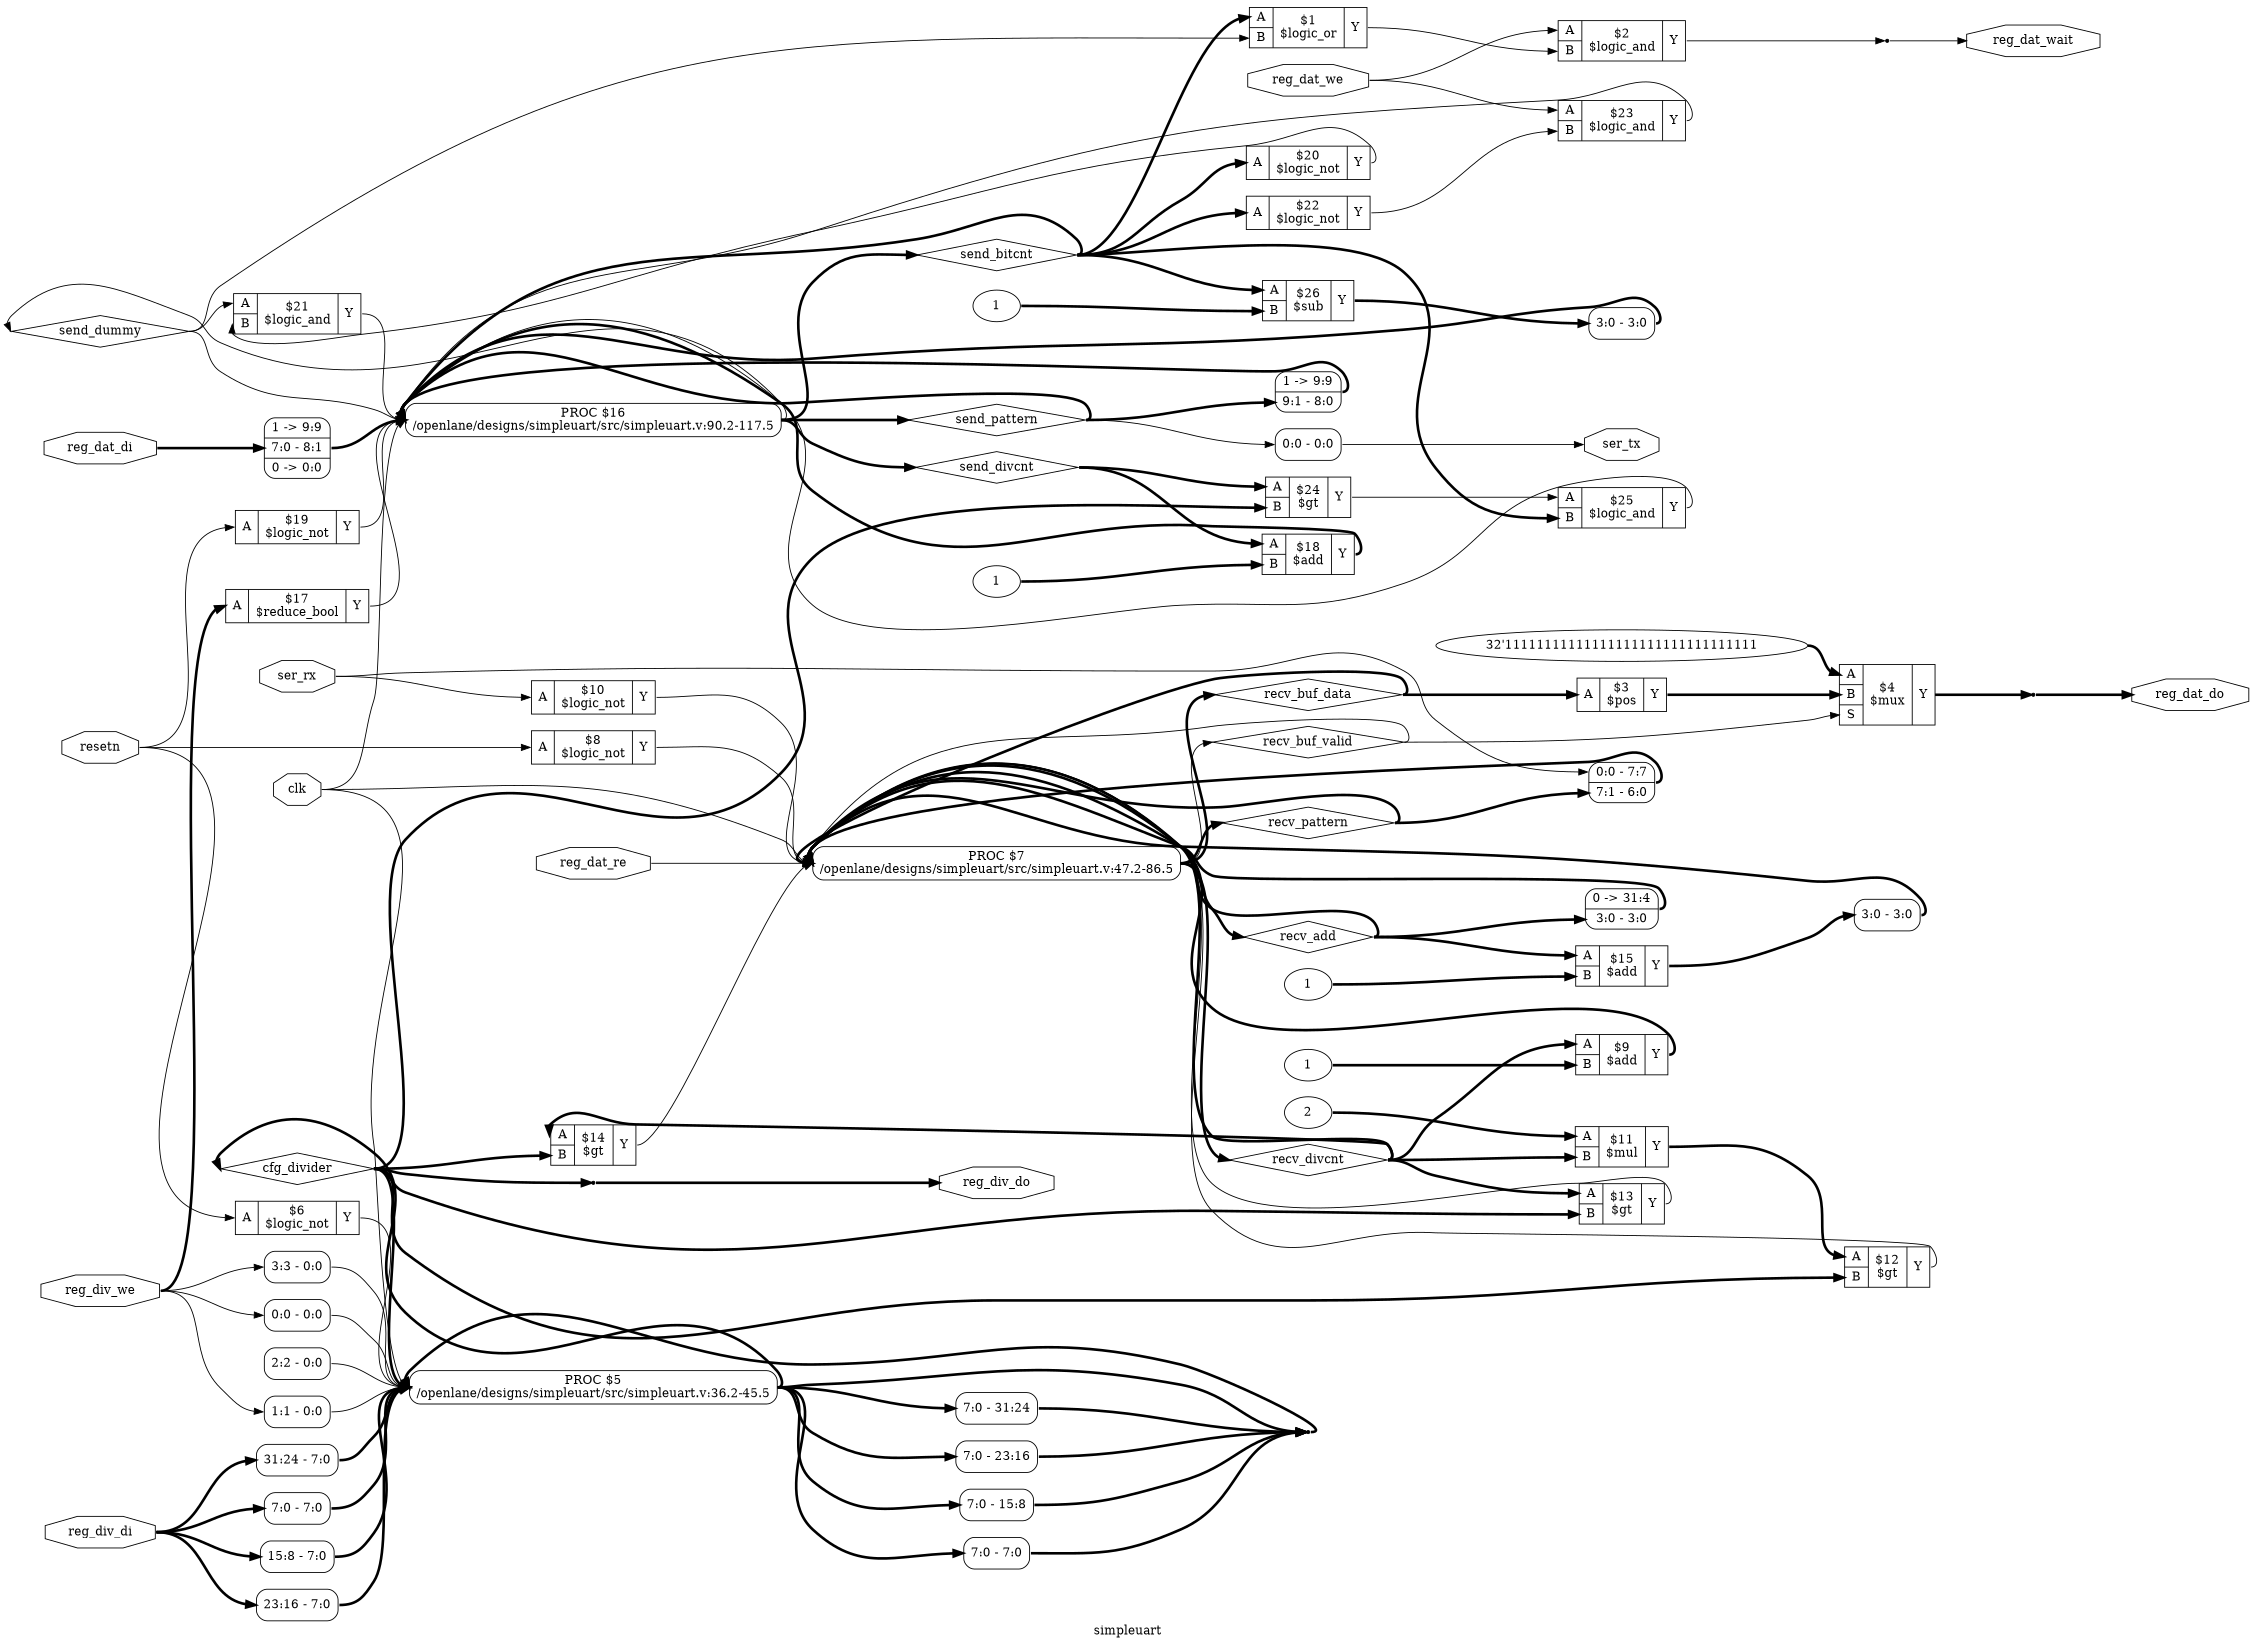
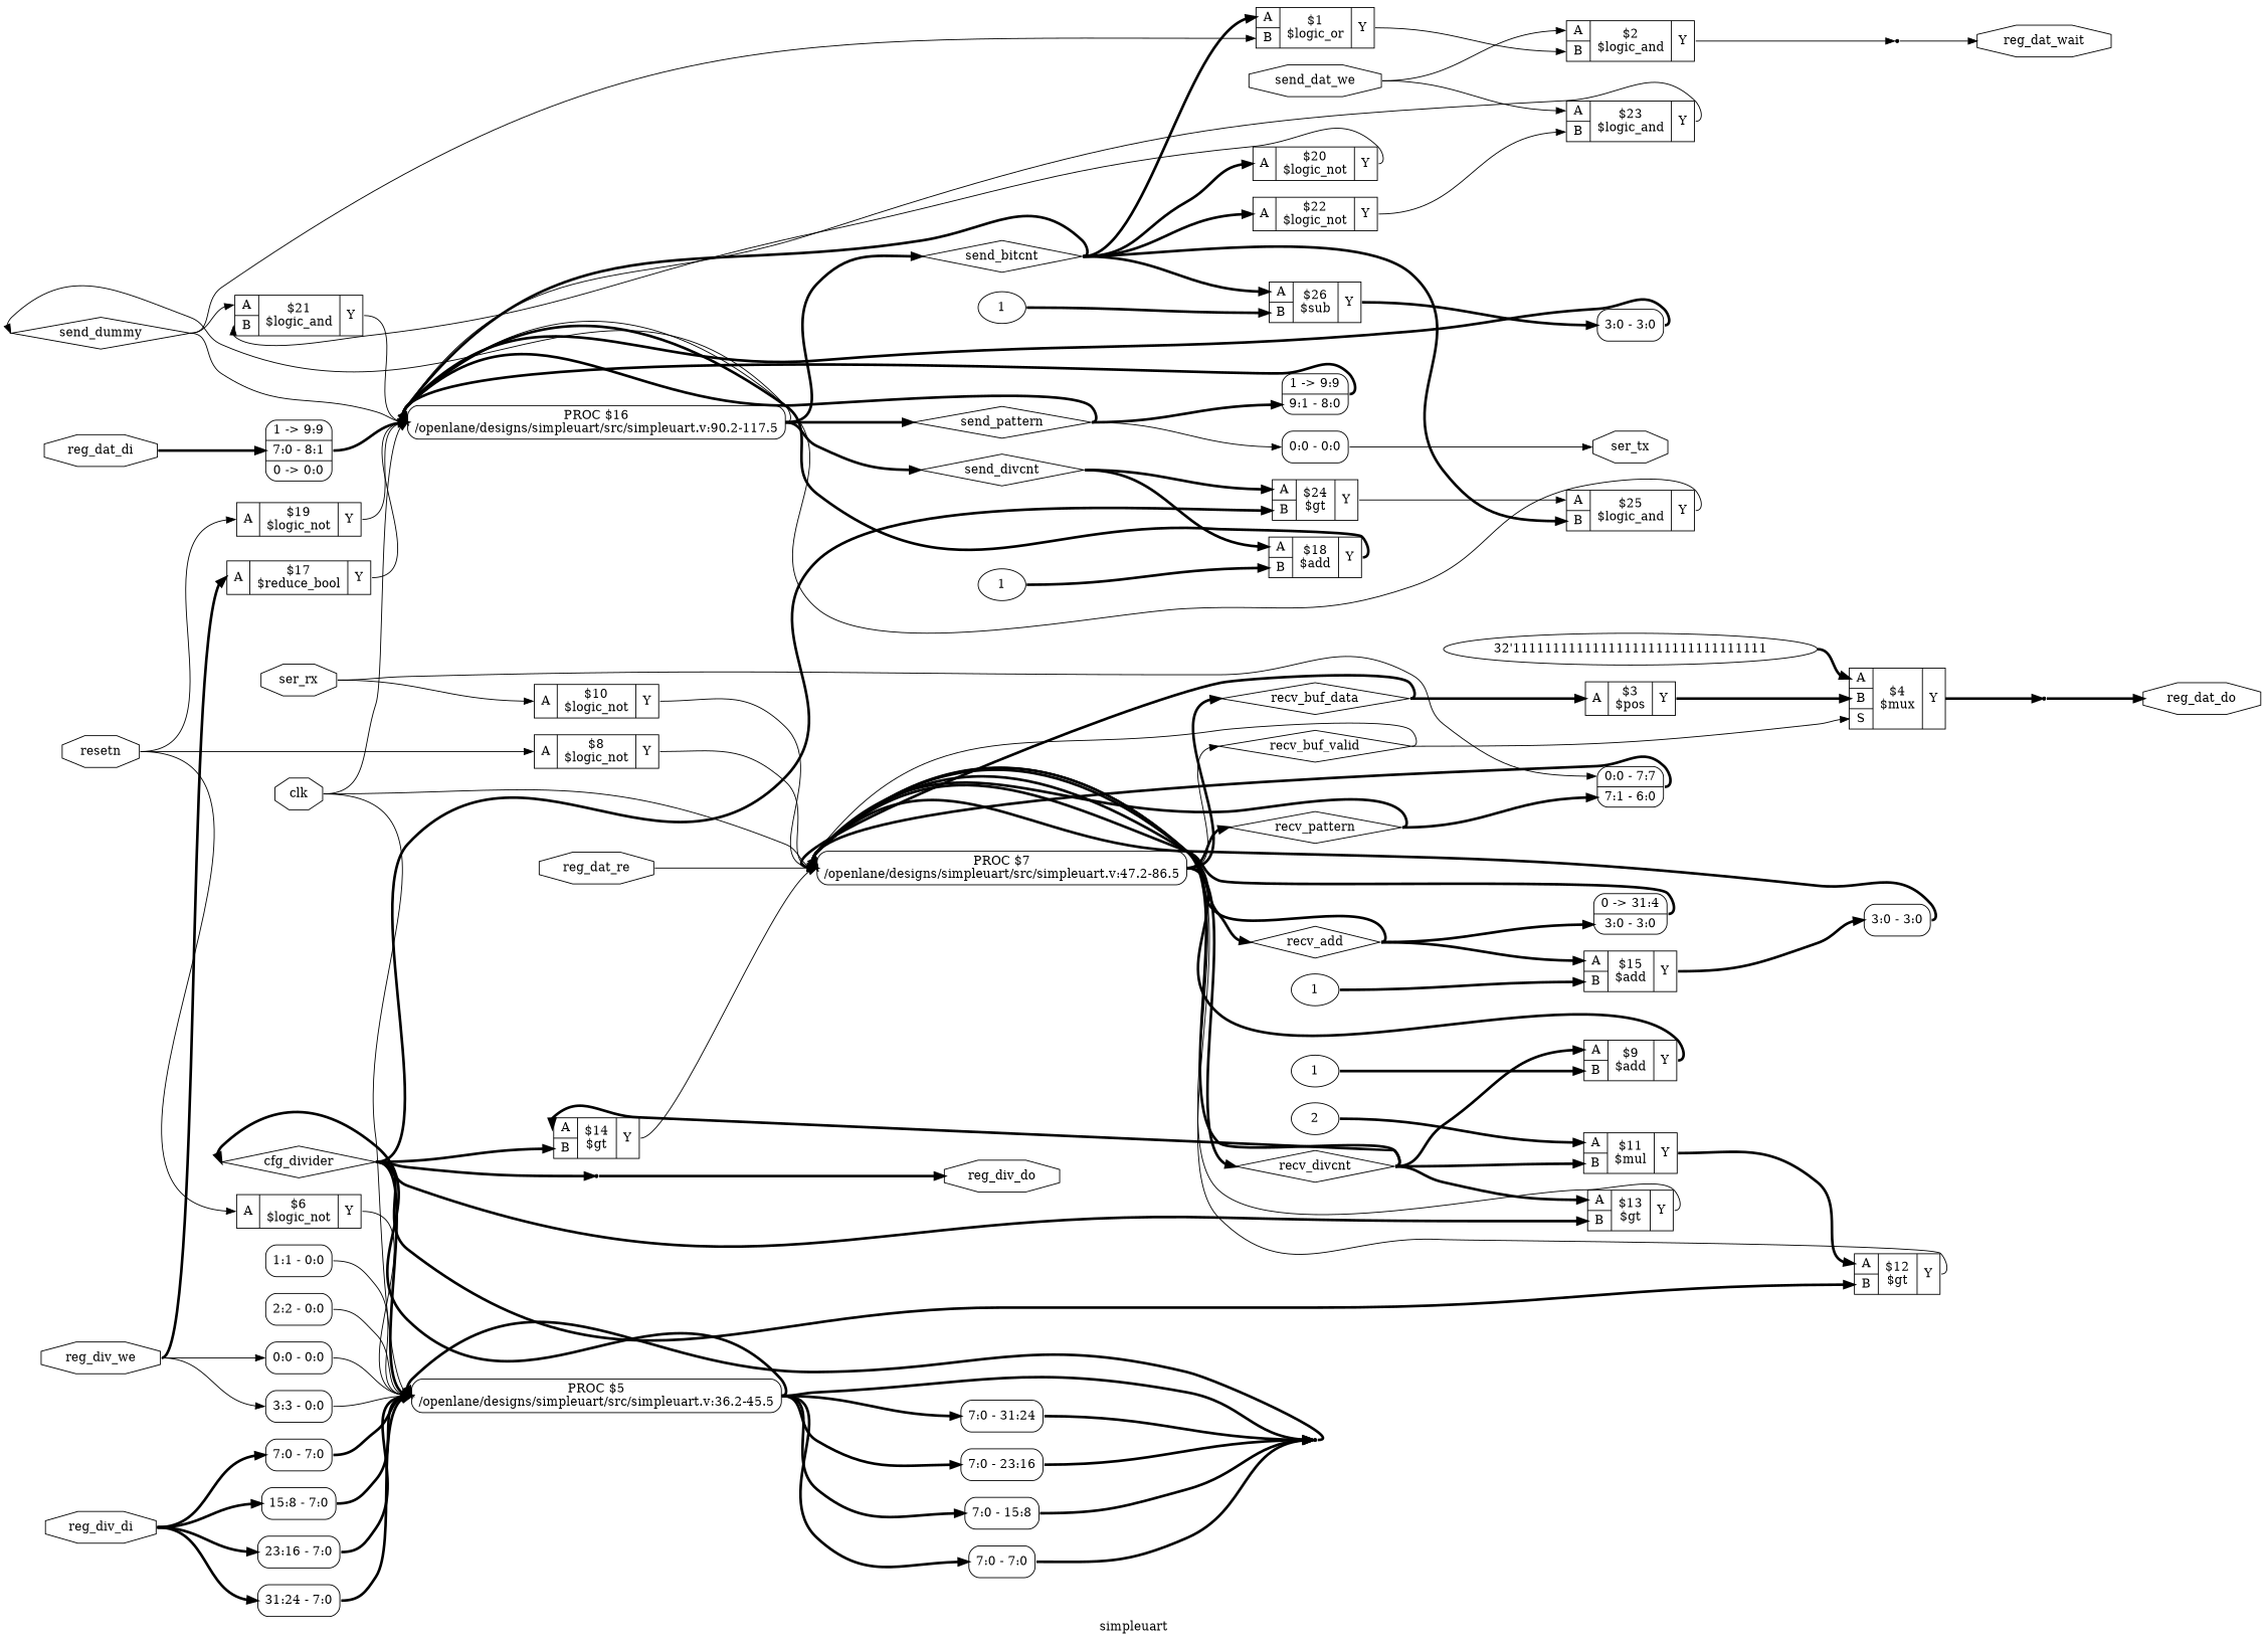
  digraph {
    label=simpleuart
    rankdir=LR
    remincross=true
    node [color=black fontcolor=black shape=record]
    edge [color=black fontcolor=black headport=w tailport=e style="setlinewidth(3)"]
    n34 [label=send_dummy shape=diamond]
    c64 [label="{{<p56> A|<p57> B}|$21\n$logic_and|{<p58> Y}}" color="" fontcolor=""]
    c82 [label="{{<p56> A|<p57> B}|$1\n$logic_or|{<p58> Y}}" color="" fontcolor=""]
    p6 [label="PROC $16\n/openlane/designs/simpleuart/src/simpleuart.v:90.2-117.5" shape=box style=rounded color="" fontcolor=""]
    c81 [label="{{<p56> A|<p57> B}|$2\n$logic_and|{<p58> Y}}" color="" fontcolor=""]
    n35 [label=send_divcnt shape=diamond]
    n36 [label=send_bitcnt shape=diamond]
    n37 [label=send_pattern shape=diamond]
    c61 [label="{{<p56> A|<p57> B}|$24\n$gt|{<p58> Y}}" color="" fontcolor=""]
    c67 [label="{{<p56> A|<p57> B}|$18\n$add|{<p58> Y}}" color="" fontcolor=""]
    c60 [label="{{<p56> A|<p57> B}|$25\n$logic_and|{<p58> Y}}" color="" fontcolor=""]
    c59 [label="{{<p56> A|<p57> B}|$26\n$sub|{<p58> Y}}" color="" fontcolor=""]
    c63 [label="{{<p56> A}|$22\n$logic_not|{<p58> Y}}" color="" fontcolor=""]
    c65 [label="{{<p56> A}|$20\n$logic_not|{<p58> Y}}" color="" fontcolor=""]
    x7 [label="<s0> 3:0 - 3:0 " style=rounded]
    c62 [label="{{<p56> A|<p57> B}|$23\n$logic_and|{<p58> Y}}" color="" fontcolor=""]
    x8 [label="1 -&gt; 9:9 |<s0> 9:1 - 8:0 " style=rounded]
    x30 [label="<s0> 0:0 - 0:0 " style=rounded]
    n53 [label=ser_tx shape=octagon]
    n38 [label=recv_buf_valid shape=diamond]
    c79 [label="{{<p56> A|<p57> B|<p78> S}|$4\n$mux|{<p58> Y}}" color="" fontcolor=""]
    p10 [label="PROC $7\n/openlane/designs/simpleuart/src/simpleuart.v:47.2-86.5" shape=box style=rounded color="" fontcolor=""]
    x29 [shape=point color="" fontcolor=""]
    n39 [label=recv_buf_data shape=diamond]
    n40 [label=recv_pattern shape=diamond]
    n41 [label=recv_divcnt shape=diamond]
    n42 [label=recv_add shape=diamond]
    c80 [label="{{<p56> A}|$3\n$pos|{<p58> Y}}" color="" fontcolor=""]
    x12 [label="<s1> 0:0 - 7:7 |<s0> 7:1 - 6:0 " style=rounded]
    c70 [label="{{<p56> A|<p57> B}|$14\n$gt|{<p58> Y}}" color="" fontcolor=""]
    c71 [label="{{<p56> A|<p57> B}|$13\n$gt|{<p58> Y}}" color="" fontcolor=""]
    c73 [label="{{<p56> A|<p57> B}|$11\n$mul|{<p58> Y}}" color="" fontcolor=""]
    c75 [label="{{<p56> A|<p57> B}|$9\n$add|{<p58> Y}}" color="" fontcolor=""]
    c72 [label="{{<p56> A|<p57> B}|$12\n$gt|{<p58> Y}}" color="" fontcolor=""]
    c69 [label="{{<p56> A|<p57> B}|$15\n$add|{<p58> Y}}" color="" fontcolor=""]
    x13 [label="0 -&gt; 31:4 |<s0> 3:0 - 3:0 " style=rounded]
    x11 [label="<s0> 3:0 - 3:0 " style=rounded]
    n43 [label=cfg_divider shape=diamond]
    p14 [label="PROC $5\n/openlane/designs/simpleuart/src/simpleuart.v:36.2-45.5" shape=box style=rounded color="" fontcolor=""]
    x27 [shape=point color="" fontcolor=""]
    x23 [label="<s0> 7:0 - 31:24 " style=rounded]
    n29 [shape=point color="" fontcolor=""]
    x24 [label="<s0> 7:0 - 23:16 " style=rounded]
    x25 [label="<s0> 7:0 - 15:8 " style=rounded]
    x26 [label="<s0> 7:0 - 7:0 " style=rounded]
    n49 [label=reg_div_do shape=octagon]
    n44 [label=reg_dat_wait shape=octagon]
    n45 [label=reg_dat_do shape=octagon]
    n46 [label=reg_dat_di shape=octagon]
    x9 [label="1 -&gt; 9:9 |<s1> 7:0 - 8:1 |0 -&gt; 0:0 " style=rounded]
    n47 [label=reg_dat_re shape=octagon]
-   n48 [label=reg_dat_we shape=octagon]
+   n48 [label=send_dat_we shape=octagon]
    x28 [shape=point color="" fontcolor=""]
    n50 [label=reg_div_di shape=octagon]
    x19 [label="<s0> 7:0 - 7:0 " style=rounded]
    x20 [label="<s0> 15:8 - 7:0 " style=rounded]
    x21 [label="<s0> 23:16 - 7:0 " style=rounded]
    x22 [label="<s0> 31:24 - 7:0 " style=rounded]
    n51 [label=reg_div_we shape=octagon]
    c68 [label="{{<p56> A}|$17\n$reduce_bool|{<p58> Y}}" color="" fontcolor=""]
    x16 [label="<s0> 3:3 - 0:0 " style=rounded]
    x17 [label="<s0> 0:0 - 0:0 " style=rounded]
    x18 [label="<s0> 1:1 - 0:0 " style=rounded]
    x15 [label="<s0> 2:2 - 0:0 " style=rounded]
    n52 [label=ser_rx shape=octagon]
    c74 [label="{{<p56> A}|$10\n$logic_not|{<p58> Y}}" color="" fontcolor=""]
    n54 [label=resetn shape=octagon]
    c66 [label="{{<p56> A}|$19\n$logic_not|{<p58> Y}}" color="" fontcolor=""]
    c76 [label="{{<p56> A}|$8\n$logic_not|{<p58> Y}}" color="" fontcolor=""]
    c77 [label="{{<p56> A}|$6\n$logic_not|{<p58> Y}}" color="" fontcolor=""]
    n55 [label=clk shape=octagon]
    v0 [label=1 color="" fontcolor="" shape=""]
    v1 [label=1 color="" fontcolor="" shape=""]
    v2 [label=1 color="" fontcolor="" shape=""]
    v3 [label=2 color="" fontcolor="" shape=""]
    v4 [label=1 color="" fontcolor="" shape=""]
    v5 [label="32'11111111111111111111111111111111" color="" fontcolor="" shape=""]
    n34 -> c64 [headport="p56:w" style=""]
    n34 -> c82 [headport="p57:w" style=""]
    n34 -> p6 [style=""]
    c64 -> p6 [tailport="p58:e" style=""]
    c82 -> c81 [headport="p57:w" tailport="p58:e" style=""]
    p6 -> n34 [style=""]
    p6 -> n35
    p6 -> n36
    p6 -> n37
    c81 -> x28 [tailport="p58:e" style=""]
    n35 -> c61 [headport="p56:w"]
    n35 -> c67 [headport="p56:w"]
    n36 -> c82 [headport="p56:w"]
    n36 -> p6
    n36 -> c60 [headport="p57:w"]
    n36 -> c59 [headport="p56:w"]
    n36 -> c63 [headport="p56:w"]
    n36 -> c65 [headport="p56:w"]
    n37 -> p6
    n37 -> x8 [headport="s0:w"]
    n37 -> x30 [headport="s0:w" style=""]
    c61 -> c60 [headport="p56:w" tailport="p58:e" style=""]
    c67 -> p6 [tailport="p58:e"]
    c60 -> p6 [tailport="p58:e" style=""]
    c59 -> x7 [headport="s0:w" tailport="p58:e"]
    c63 -> c62 [headport="p57:w" tailport="p58:e" style=""]
    c65 -> c64 [headport="p57:w" tailport="p58:e" style=""]
    x7 -> p6
    c62 -> p6 [tailport="p58:e" style=""]
    x8 -> p6
    x30 -> n53 [style=""]
    n38 -> c79 [headport="p78:w" style=""]
    n38 -> p10 [style=""]
    c79 -> x29 [tailport="p58:e"]
    p10 -> n38 [style=""]
    p10 -> n39
    p10 -> n40
    p10 -> n41
    p10 -> n42
    x29 -> n45
    n39 -> p10
    n39 -> c80 [headport="p56:w"]
    n40 -> p10
    n40 -> x12 [headport="s0:w"]
    n41 -> p10
    n41 -> c70 [headport="p56:w"]
    n41 -> c71 [headport="p56:w"]
    n41 -> c73 [headport="p57:w"]
    n41 -> c75 [headport="p56:w"]
    n42 -> p10
    n42 -> c69 [headport="p56:w"]
    n42 -> x13 [headport="s0:w"]
    c80 -> c79 [headport="p57:w" tailport="p58:e"]
    x12 -> p10
    c70 -> p10 [tailport="p58:e" style=""]
    c71 -> p10 [tailport="p58:e" style=""]
    c73 -> c72 [headport="p56:w" tailport="p58:e"]
    c75 -> p10 [tailport="p58:e"]
    c72 -> p10 [tailport="p58:e" style=""]
    c69 -> x11 [headport="s0:w" tailport="p58:e"]
    x13 -> p10
    x11 -> p10
    n43 -> c61 [headport="p57:w"]
    n43 -> c70 [headport="p57:w"]
    n43 -> c71 [headport="p57:w"]
    n43 -> c72 [headport="p57:w"]
    n43 -> p14
    n43 -> x27
    p14 -> n43
    p14 -> x23
    p14 -> n29
    p14 -> x24
    p14 -> x25
    p14 -> x26
    x27 -> n49
    x23 -> n29 [tailport="s0:e"]
    n29 -> p14
    x24 -> n29 [tailport="s0:e"]
    x25 -> n29 [tailport="s0:e"]
    x26 -> n29 [tailport="s0:e"]
    n46 -> x9 [headport="s1:w"]
    x9 -> p6
    n47 -> p10 [style=""]
    n48 -> c81 [headport="p56:w" style=""]
    n48 -> c62 [headport="p56:w" style=""]
    x28 -> n44 [style=""]
    n50 -> x19 [headport="s0:w"]
    n50 -> x20 [headport="s0:w"]
    n50 -> x21 [headport="s0:w"]
    n50 -> x22 [headport="s0:w"]
    x19 -> p14
    x20 -> p14
    x21 -> p14
    x22 -> p14
    n51 -> c68 [headport="p56:w"]
    n51 -> x16 [headport="s0:w" style=""]
    n51 -> x17 [headport="s0:w" style=""]
-   n51 -> x18 [headport="s0:w" style=""]
    c68 -> p6 [tailport="p58:e" style=""]
    x16 -> p14 [style=""]
    x17 -> p14 [style=""]
    x18 -> p14 [style=""]
    x15 -> p14 [style=""]
    n52 -> x12 [headport="s1:w" style=""]
    n52 -> c74 [headport="p56:w" style=""]
    c74 -> p10 [tailport="p58:e" style=""]
    n54 -> c66 [headport="p56:w" style=""]
    n54 -> c76 [headport="p56:w" style=""]
    n54 -> c77 [headport="p56:w" style=""]
    c66 -> p6 [tailport="p58:e" style=""]
    c76 -> p10 [tailport="p58:e" style=""]
    c77 -> p14 [tailport="p58:e" style=""]
    n55 -> p6 [style=""]
    n55 -> p10 [style=""]
    n55 -> p14 [style=""]
    v0 -> c59 [headport="p57:w"]
    v1 -> c67 [headport="p57:w"]
    v2 -> c69 [headport="p57:w"]
    v3 -> c73 [headport="p56:w"]
    v4 -> c75 [headport="p57:w"]
    v5 -> c79 [headport="p56:w"]
  }
